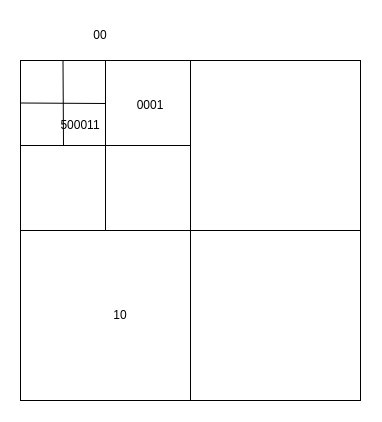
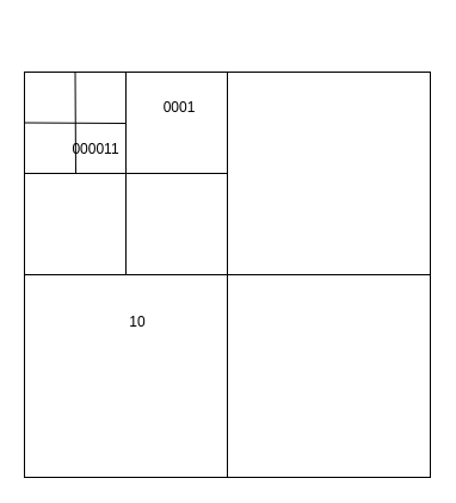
  <mxCell id="0" />
  <mxCell id="1" parent="0" />
  <mxCell id="2" value="" style="whiteSpace=wrap;html=1;aspect=fixed;" vertex="1" parent="1"><mxGeometry x="20" y="60" width="340" height="340" as="geometry" /></mxCell>
  <mxCell id="3" value="" style="whiteSpace=wrap;html=1;aspect=fixed;" vertex="1" parent="1"><mxGeometry x="20" y="60" width="170" height="170" as="geometry" /></mxCell>
  <mxCell id="4" value="" style="whiteSpace=wrap;html=1;aspect=fixed;" vertex="1" parent="1"><mxGeometry x="190" y="60" width="170" height="170" as="geometry" /></mxCell>
  <mxCell id="5" value="" style="whiteSpace=wrap;html=1;aspect=fixed;" vertex="1" parent="1"><mxGeometry x="20" y="230" width="170" height="170" as="geometry" /></mxCell>
  <mxCell id="6" value="" style="endArrow=none;html=1;rounded=0;entryX=0.5;entryY=0;entryDx=0;entryDy=0;exitX=0.5;exitY=0;exitDx=0;exitDy=0;" edge="1" parent="1" source="5" target="3"><mxGeometry width="50" height="50" relative="1" as="geometry"><mxPoint x="290" y="320" as="sourcePoint" /><mxPoint x="340" y="270" as="targetPoint" /></mxGeometry></mxCell>
  <mxCell id="7" value="" style="endArrow=none;html=1;rounded=0;exitX=0;exitY=0.5;exitDx=0;exitDy=0;entryX=1;entryY=0.5;entryDx=0;entryDy=0;" edge="1" parent="1" source="3" target="3"><mxGeometry width="50" height="50" relative="1" as="geometry"><mxPoint x="290" y="320" as="sourcePoint" /><mxPoint x="340" y="270" as="targetPoint" /></mxGeometry></mxCell>
  <mxCell id="8" value="" style="endArrow=none;html=1;rounded=0;entryX=0.25;entryY=0;entryDx=0;entryDy=0;" edge="1" parent="1" target="3"><mxGeometry width="50" height="50" relative="1" as="geometry"><mxPoint x="63" y="145" as="sourcePoint" /><mxPoint x="340" y="270" as="targetPoint" /></mxGeometry></mxCell>
  <mxCell id="9" value="" style="endArrow=none;html=1;rounded=0;exitX=0;exitY=0.25;exitDx=0;exitDy=0;" edge="1" parent="1" source="3"><mxGeometry width="50" height="50" relative="1" as="geometry"><mxPoint x="290" y="320" as="sourcePoint" /><mxPoint x="105" y="103" as="targetPoint" /></mxGeometry></mxCell>
- <mxCell id="10" value="10" style="text;html=1;strokeColor=none;fillColor=none;align=center;verticalAlign=middle;whiteSpace=wrap;rounded=0;" vertex="1" parent="1"><mxGeometry x="90" y="300" width="60" height="30" as="geometry" /></mxCell>
- <mxCell id="11" value="00" style="text;html=1;strokeColor=none;fillColor=none;align=center;verticalAlign=middle;whiteSpace=wrap;rounded=0;" vertex="1" parent="1"><mxGeometry x="70" y="20" width="60" height="30" as="geometry" /></mxCell>
- <mxCell id="12" value="0001" style="text;html=1;strokeColor=none;fillColor=none;align=center;verticalAlign=middle;whiteSpace=wrap;rounded=0;" vertex="1" parent="1"><mxGeometry x="120" y="90" width="60" height="30" as="geometry" /></mxCell>
- <mxCell id="13" value="500011" style="text;html=1;strokeColor=none;fillColor=none;align=center;verticalAlign=middle;whiteSpace=wrap;rounded=0;" vertex="1" parent="1"><mxGeometry x="50" y="110" width="60" height="30" as="geometry" /></mxCell>
+ <mxCell id="10" value="10" style="text;html=1;strokeColor=none;fillColor=none;align=center;verticalAlign=middle;whiteSpace=wrap;rounded=0;" vertex="1" parent="1"><mxGeometry x="85" y="255" width="60" height="30" as="geometry" /></mxCell>
+ <mxCell id="12" value="0001" style="text;html=1;strokeColor=none;fillColor=none;align=center;verticalAlign=middle;whiteSpace=wrap;rounded=0;" vertex="1" parent="1"><mxGeometry x="120" y="75" width="60" height="30" as="geometry" /></mxCell>
+ <mxCell id="13" value="000011" style="text;html=1;strokeColor=none;fillColor=none;align=center;verticalAlign=middle;whiteSpace=wrap;rounded=0;" vertex="1" parent="1"><mxGeometry x="50" y="110" width="60" height="30" as="geometry" /></mxCell>
